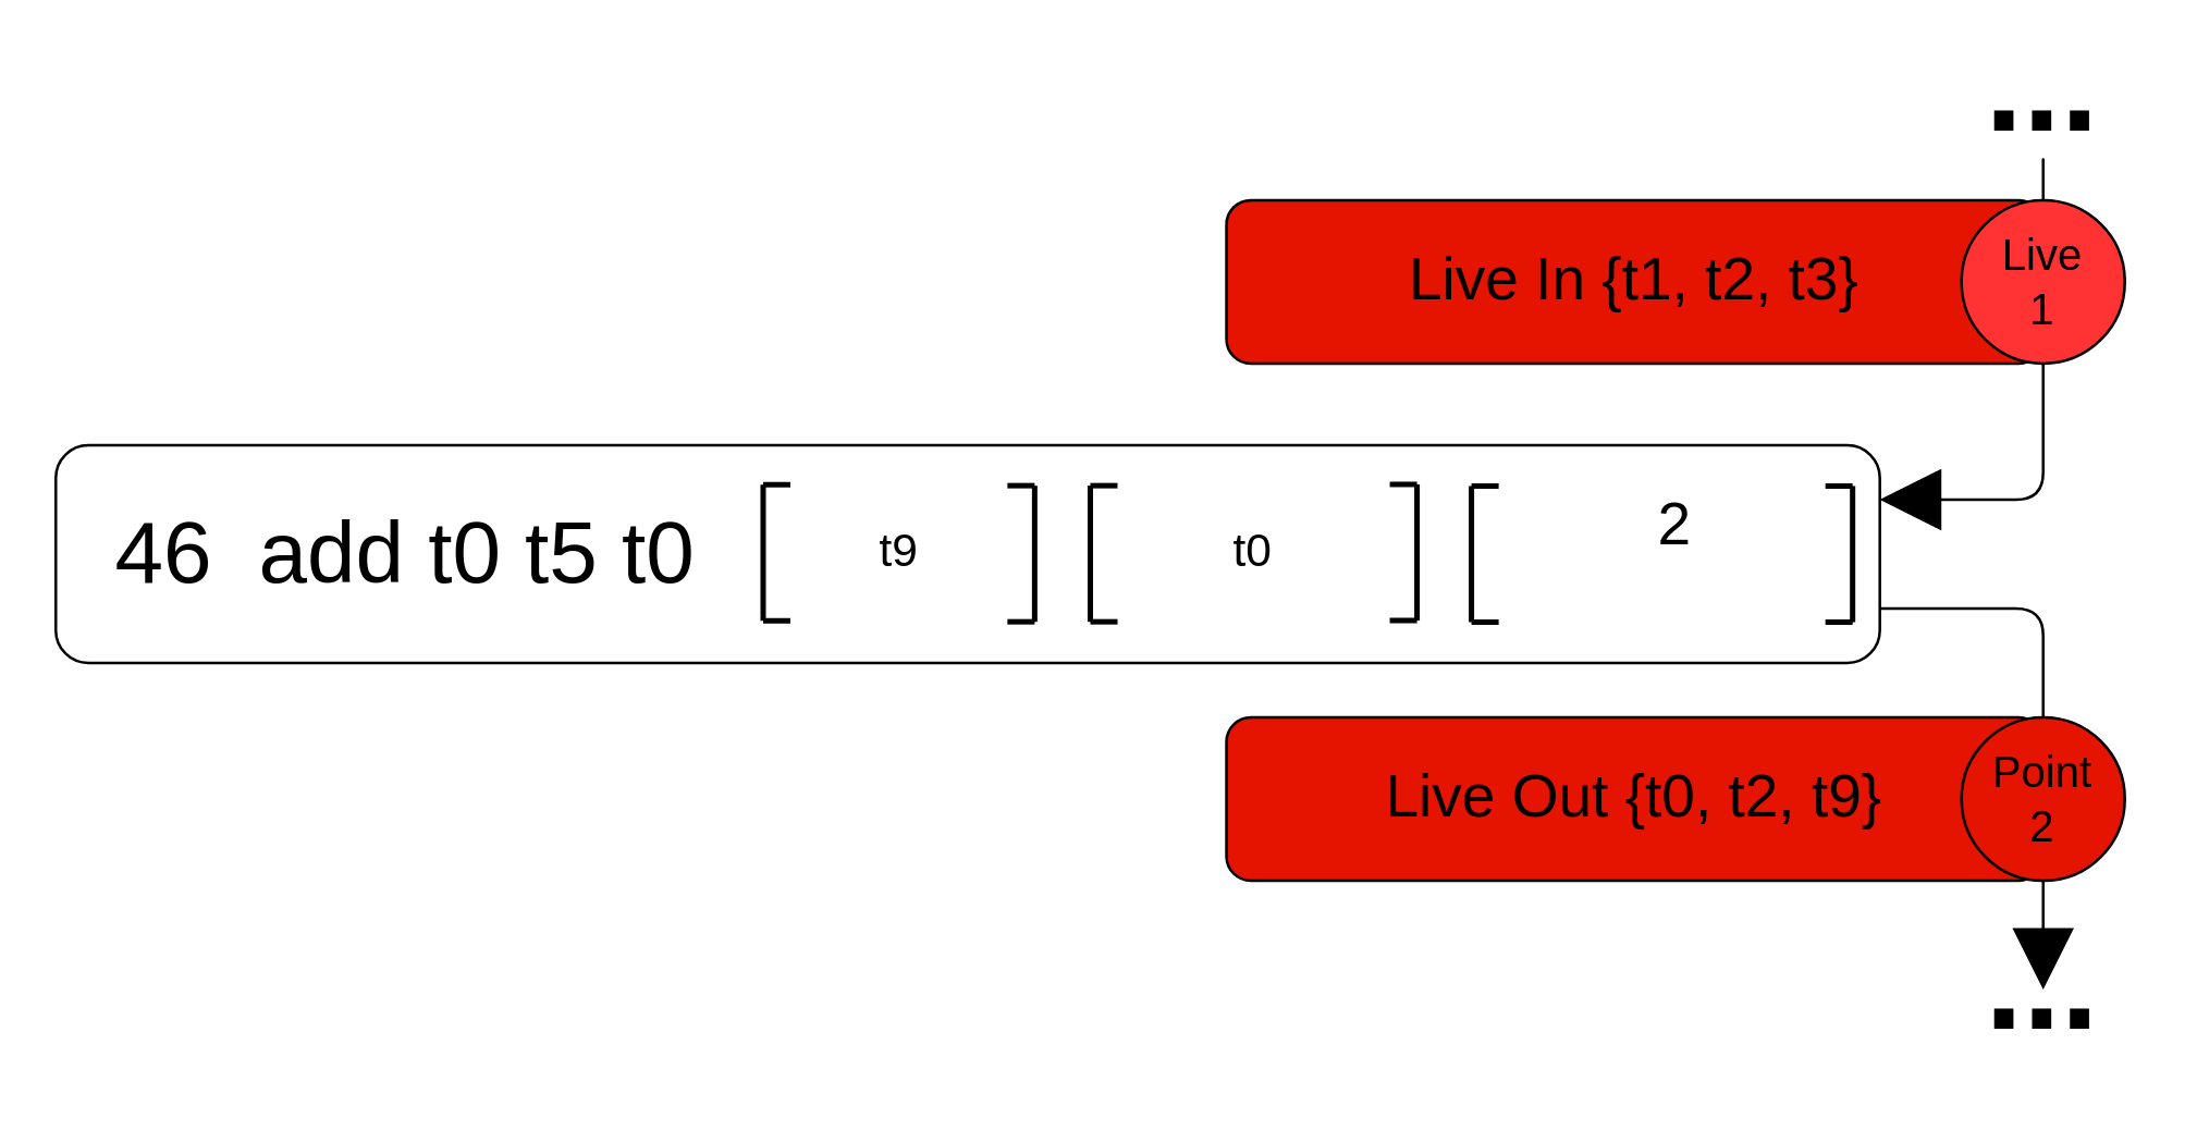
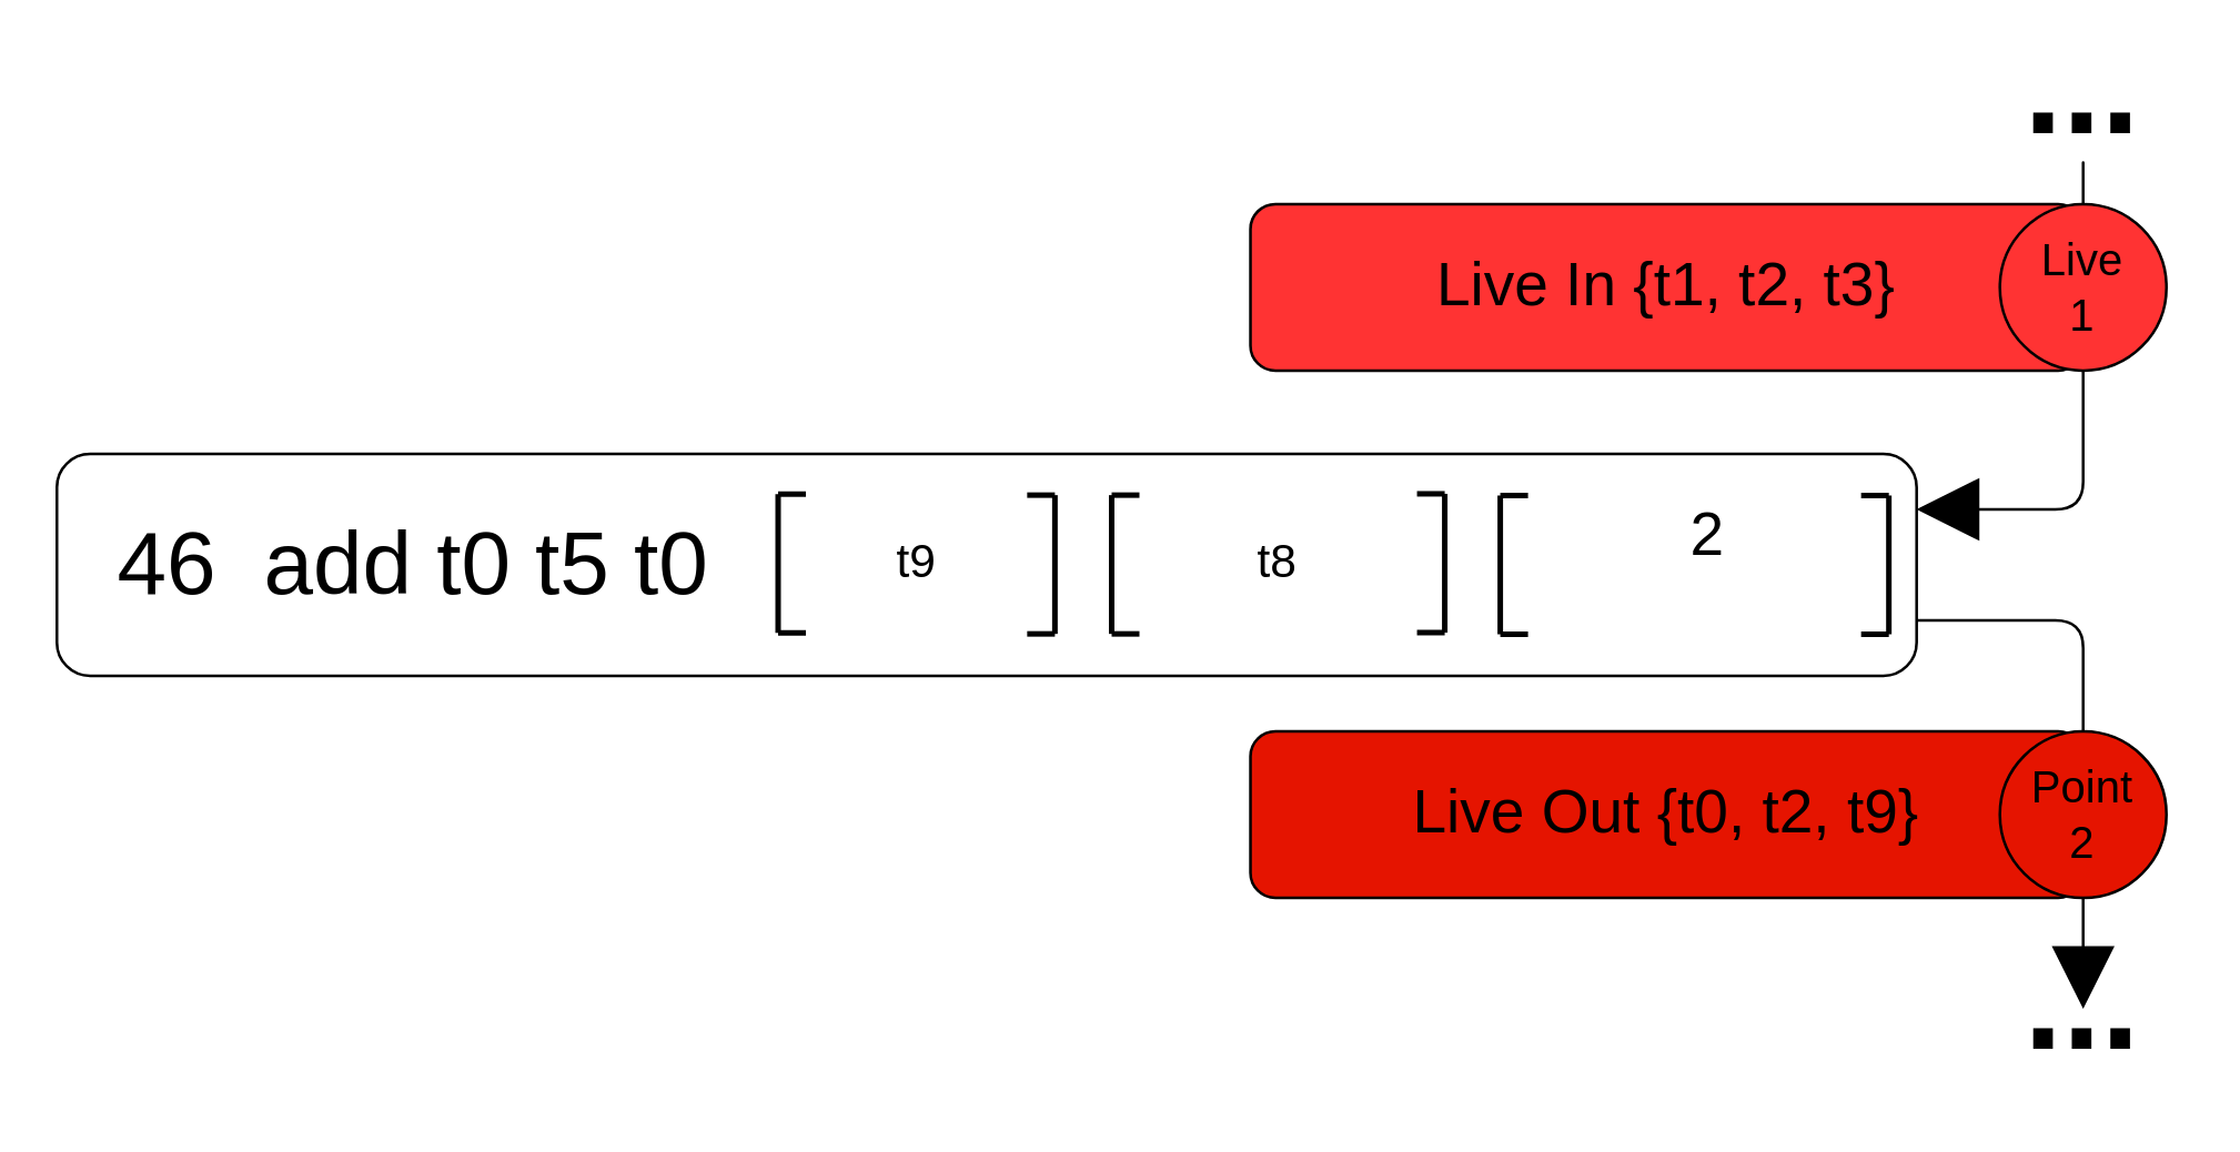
  <mxCell id="0" />
  <mxCell id="1" parent="0" />
  <mxCell id="2" value="Live Out {t0, t2, t9}" style="rounded=1;whiteSpace=wrap;html=1;fillColor=#e51400;fontColor=#000000;strokeColor=#000000;fontSize=22;" vertex="1" parent="1"><mxGeometry x="450" y="250" width="300" height="60" as="geometry" /></mxCell>
- <mxCell id="3" value="Live In {t1, t2, t3}" style="rounded=1;whiteSpace=wrap;html=1;fillColor=#e51400;fontColor=#000000;strokeColor=#000000;fontSize=22;" vertex="1" parent="1"><mxGeometry x="450" y="60" width="300" height="60" as="geometry" /></mxCell>
+ <mxCell id="3" value="Live In {t1, t2, t3}" style="rounded=1;whiteSpace=wrap;html=1;fillColor=#ff3333;fontColor=#000000;strokeColor=#000000;fontSize=22;" vertex="1" parent="1"><mxGeometry x="450" y="60" width="300" height="60" as="geometry" /></mxCell>
  <mxCell id="4" style="edgeStyle=orthogonalEdgeStyle;html=1;fontSize=32;endArrow=block;endFill=1;endSize=20;startArrow=none;" edge="1" parent="1" source="30"><mxGeometry relative="1" as="geometry"><mxPoint x="750" y="350" as="targetPoint" /><Array as="points"><mxPoint x="750" y="330" /></Array></mxGeometry></mxCell>
  <mxCell id="5" value="" style="rounded=1;whiteSpace=wrap;html=1;strokeColor=#000000;" vertex="1" parent="1"><mxGeometry x="20" y="150" width="670" height="80" as="geometry" /></mxCell>
- <mxCell id="6" value="t0" style="text;html=1;strokeColor=none;fillColor=none;align=center;verticalAlign=middle;whiteSpace=wrap;rounded=0;fontSize=17;" vertex="1" parent="1"><mxGeometry x="410" y="175" width="100" height="30" as="geometry" /></mxCell>
+ <mxCell id="6" value="t8" style="text;html=1;strokeColor=none;fillColor=none;align=center;verticalAlign=middle;whiteSpace=wrap;rounded=0;fontSize=17;" vertex="1" parent="1"><mxGeometry x="410" y="175" width="100" height="30" as="geometry" /></mxCell>
  <mxCell id="7" value="2" style="text;html=1;strokeColor=none;fillColor=none;align=center;verticalAlign=middle;whiteSpace=wrap;rounded=0;fontSize=22;" vertex="1" parent="1"><mxGeometry x="585" y="165" width="60" height="30" as="geometry" /></mxCell>
  <mxCell id="8" value="t9" style="text;html=1;strokeColor=none;fillColor=none;align=center;verticalAlign=middle;whiteSpace=wrap;rounded=0;fontSize=17;" vertex="1" parent="1"><mxGeometry x="279.83" y="174.67" width="100" height="30" as="geometry" /></mxCell>
  <mxCell id="9" value="add t0 t5 t0" style="text;html=1;strokeColor=none;fillColor=none;align=center;verticalAlign=middle;whiteSpace=wrap;rounded=0;fontSize=32;" vertex="1" parent="1"><mxGeometry x="80" y="174.67" width="190" height="30" as="geometry" /></mxCell>
  <mxCell id="10" style="edgeStyle=orthogonalEdgeStyle;html=1;fontSize=32;endArrow=block;endFill=1;endSize=20;entryX=1;entryY=0.25;entryDx=0;entryDy=0;" edge="1" parent="1" source="32" target="5"><mxGeometry relative="1" as="geometry"><mxPoint x="760" y="180" as="targetPoint" /><mxPoint x="750" y="80" as="sourcePoint" /><Array as="points"><mxPoint x="750" y="40" /><mxPoint x="750" y="130" /></Array></mxGeometry></mxCell>
  <mxCell id="11" value="" style="endArrow=none;html=1;strokeWidth=2;" edge="1" parent="1"><mxGeometry width="50" height="50" relative="1" as="geometry"><mxPoint x="680" y="215" as="sourcePoint" /><mxPoint x="680" y="165" as="targetPoint" /></mxGeometry></mxCell>
  <mxCell id="12" value="" style="endArrow=none;html=1;strokeWidth=2;" edge="1" parent="1"><mxGeometry width="50" height="50" relative="1" as="geometry"><mxPoint x="680" y="215" as="sourcePoint" /><mxPoint x="670" y="215" as="targetPoint" /></mxGeometry></mxCell>
  <mxCell id="13" value="" style="endArrow=none;html=1;strokeWidth=2;" edge="1" parent="1"><mxGeometry width="50" height="50" relative="1" as="geometry"><mxPoint x="680" y="165" as="sourcePoint" /><mxPoint x="670" y="165" as="targetPoint" /></mxGeometry></mxCell>
  <mxCell id="14" value="" style="endArrow=none;html=1;strokeWidth=2;" edge="1" parent="1"><mxGeometry width="50" height="50" relative="1" as="geometry"><mxPoint x="540" y="215" as="sourcePoint" /><mxPoint x="540" y="165" as="targetPoint" /></mxGeometry></mxCell>
  <mxCell id="15" value="" style="endArrow=none;html=1;strokeWidth=2;" edge="1" parent="1"><mxGeometry width="50" height="50" relative="1" as="geometry"><mxPoint x="550" y="215" as="sourcePoint" /><mxPoint x="540" y="215" as="targetPoint" /></mxGeometry></mxCell>
  <mxCell id="16" value="" style="endArrow=none;html=1;strokeWidth=2;" edge="1" parent="1"><mxGeometry width="50" height="50" relative="1" as="geometry"><mxPoint x="550" y="165" as="sourcePoint" /><mxPoint x="540" y="165" as="targetPoint" /></mxGeometry></mxCell>
  <mxCell id="17" value="" style="endArrow=none;html=1;strokeWidth=2;" edge="1" parent="1"><mxGeometry width="50" height="50" relative="1" as="geometry"><mxPoint x="400" y="214.86" as="sourcePoint" /><mxPoint x="400" y="164.86" as="targetPoint" /></mxGeometry></mxCell>
  <mxCell id="18" value="" style="endArrow=none;html=1;strokeWidth=2;" edge="1" parent="1"><mxGeometry width="50" height="50" relative="1" as="geometry"><mxPoint x="410" y="214.86" as="sourcePoint" /><mxPoint x="400" y="214.86" as="targetPoint" /></mxGeometry></mxCell>
  <mxCell id="19" value="" style="endArrow=none;html=1;strokeWidth=2;" edge="1" parent="1"><mxGeometry width="50" height="50" relative="1" as="geometry"><mxPoint x="410" y="164.86" as="sourcePoint" /><mxPoint x="400" y="164.86" as="targetPoint" /></mxGeometry></mxCell>
  <mxCell id="20" value="" style="endArrow=none;html=1;strokeWidth=2;" edge="1" parent="1"><mxGeometry width="50" height="50" relative="1" as="geometry"><mxPoint x="520" y="214.39" as="sourcePoint" /><mxPoint x="520" y="164.39" as="targetPoint" /></mxGeometry></mxCell>
  <mxCell id="21" value="" style="endArrow=none;html=1;strokeWidth=2;" edge="1" parent="1"><mxGeometry width="50" height="50" relative="1" as="geometry"><mxPoint x="520" y="214.39" as="sourcePoint" /><mxPoint x="510" y="214.39" as="targetPoint" /></mxGeometry></mxCell>
  <mxCell id="22" value="" style="endArrow=none;html=1;strokeWidth=2;" edge="1" parent="1"><mxGeometry width="50" height="50" relative="1" as="geometry"><mxPoint x="520" y="164.39" as="sourcePoint" /><mxPoint x="510" y="164.39" as="targetPoint" /></mxGeometry></mxCell>
  <mxCell id="23" value="" style="endArrow=none;html=1;strokeWidth=2;" edge="1" parent="1"><mxGeometry width="50" height="50" relative="1" as="geometry"><mxPoint x="279.83" y="214.5" as="sourcePoint" /><mxPoint x="279.83" y="164.5" as="targetPoint" /></mxGeometry></mxCell>
  <mxCell id="24" value="" style="endArrow=none;html=1;strokeWidth=2;" edge="1" parent="1"><mxGeometry width="50" height="50" relative="1" as="geometry"><mxPoint x="289.83" y="214.5" as="sourcePoint" /><mxPoint x="279.83" y="214.5" as="targetPoint" /></mxGeometry></mxCell>
  <mxCell id="25" value="" style="endArrow=none;html=1;strokeWidth=2;" edge="1" parent="1"><mxGeometry width="50" height="50" relative="1" as="geometry"><mxPoint x="289.83" y="164.5" as="sourcePoint" /><mxPoint x="279.83" y="164.5" as="targetPoint" /></mxGeometry></mxCell>
  <mxCell id="26" value="" style="endArrow=none;html=1;strokeWidth=2;" edge="1" parent="1"><mxGeometry width="50" height="50" relative="1" as="geometry"><mxPoint x="379.55" y="214.86" as="sourcePoint" /><mxPoint x="379.55" y="164.86" as="targetPoint" /></mxGeometry></mxCell>
  <mxCell id="27" value="" style="endArrow=none;html=1;strokeWidth=2;" edge="1" parent="1"><mxGeometry width="50" height="50" relative="1" as="geometry"><mxPoint x="379.55" y="214.86" as="sourcePoint" /><mxPoint x="369.55" y="214.86" as="targetPoint" /></mxGeometry></mxCell>
  <mxCell id="28" value="" style="endArrow=none;html=1;strokeWidth=2;" edge="1" parent="1"><mxGeometry width="50" height="50" relative="1" as="geometry"><mxPoint x="379.55" y="164.86" as="sourcePoint" /><mxPoint x="369.55" y="164.86" as="targetPoint" /></mxGeometry></mxCell>
  <mxCell id="29" value="46" style="text;html=1;strokeColor=none;fillColor=none;align=center;verticalAlign=middle;whiteSpace=wrap;rounded=0;fontSize=32;" vertex="1" parent="1"><mxGeometry x="30" y="174.67" width="60" height="30" as="geometry" /></mxCell>
  <mxCell id="30" value="Point&lt;br&gt;2" style="ellipse;whiteSpace=wrap;html=1;aspect=fixed;fontSize=16;strokeColor=#000000;fillColor=#e51400;fontColor=#000000;" vertex="1" parent="1"><mxGeometry x="720" y="250" width="60" height="60" as="geometry" /></mxCell>
  <mxCell id="31" value="" style="edgeStyle=orthogonalEdgeStyle;html=1;exitX=1;exitY=0.75;exitDx=0;exitDy=0;fontSize=32;endArrow=none;endFill=1;endSize=20;" edge="1" parent="1" source="5" target="30"><mxGeometry relative="1" as="geometry"><mxPoint x="690" y="290" as="targetPoint" /><mxPoint x="690" y="170" as="sourcePoint" /><Array as="points"><mxPoint x="750" y="210" /></Array></mxGeometry></mxCell>
  <mxCell id="32" value="Live&lt;br&gt;1" style="ellipse;whiteSpace=wrap;html=1;aspect=fixed;fontSize=16;strokeColor=#000000;fillColor=#FF3333;fontColor=#000000;" vertex="1" parent="1"><mxGeometry x="720" y="60" width="60" height="60" as="geometry" /></mxCell>
  <mxCell id="33" value="..." style="text;html=1;strokeColor=none;fillColor=none;align=center;verticalAlign=bottom;whiteSpace=wrap;rounded=0;fontSize=50;fontStyle=1" vertex="1" parent="1"><mxGeometry x="715" y="350" width="70" height="30" as="geometry" /></mxCell>
  <mxCell id="34" value="..." style="text;html=1;strokeColor=none;fillColor=none;align=center;verticalAlign=bottom;whiteSpace=wrap;rounded=0;fontSize=50;fontStyle=1" vertex="1" parent="1"><mxGeometry x="715" y="20" width="70" height="30" as="geometry" /></mxCell>
